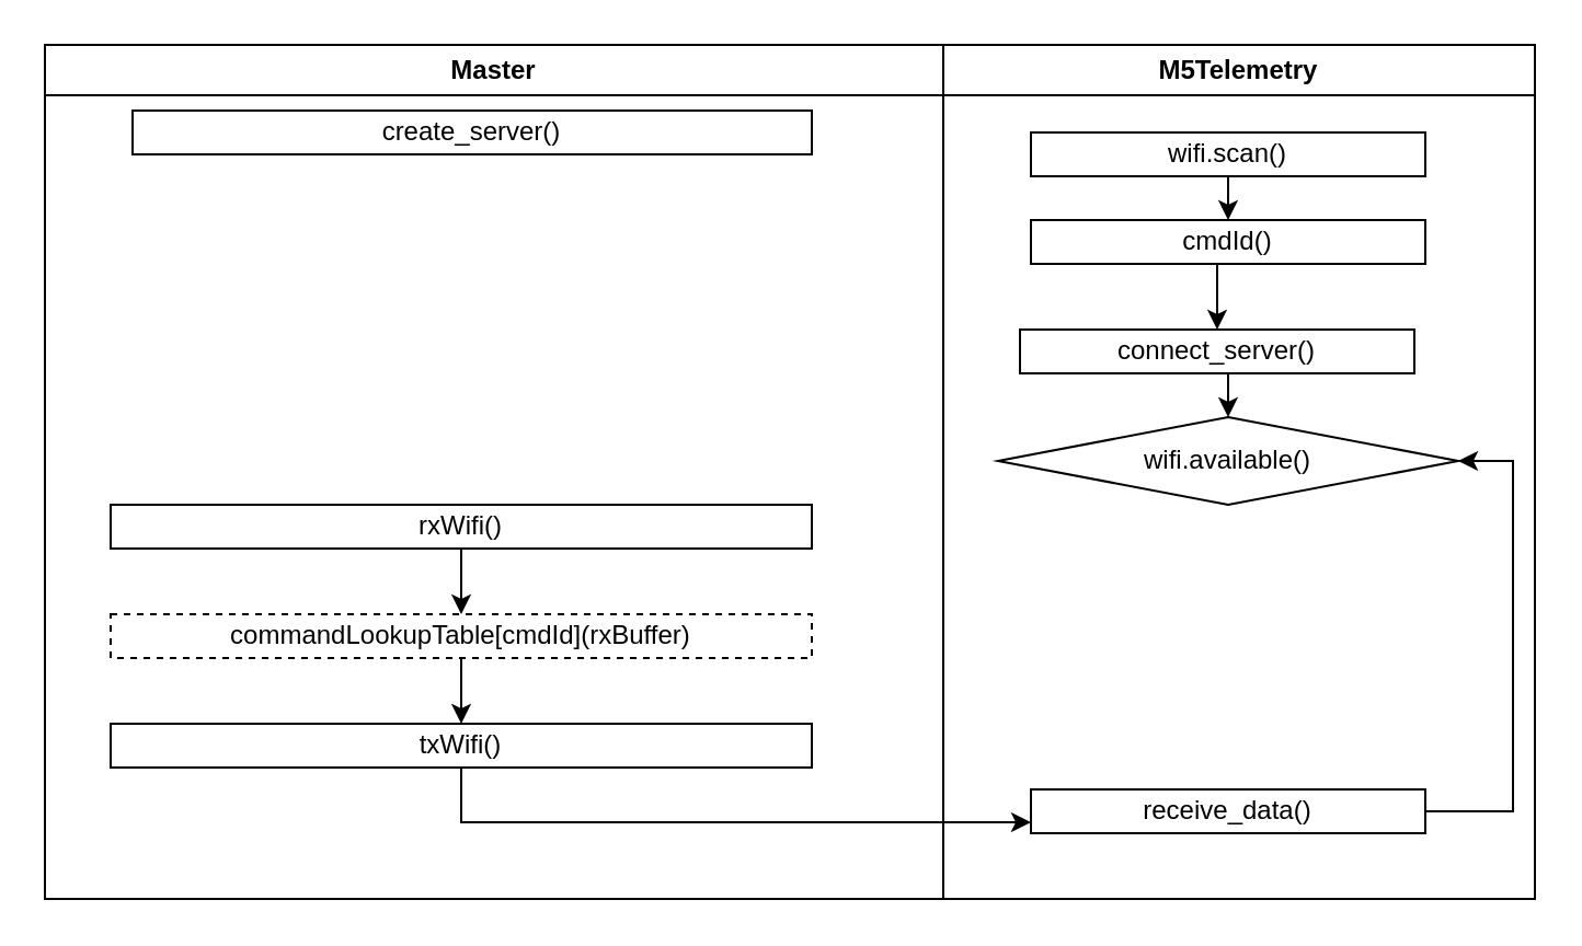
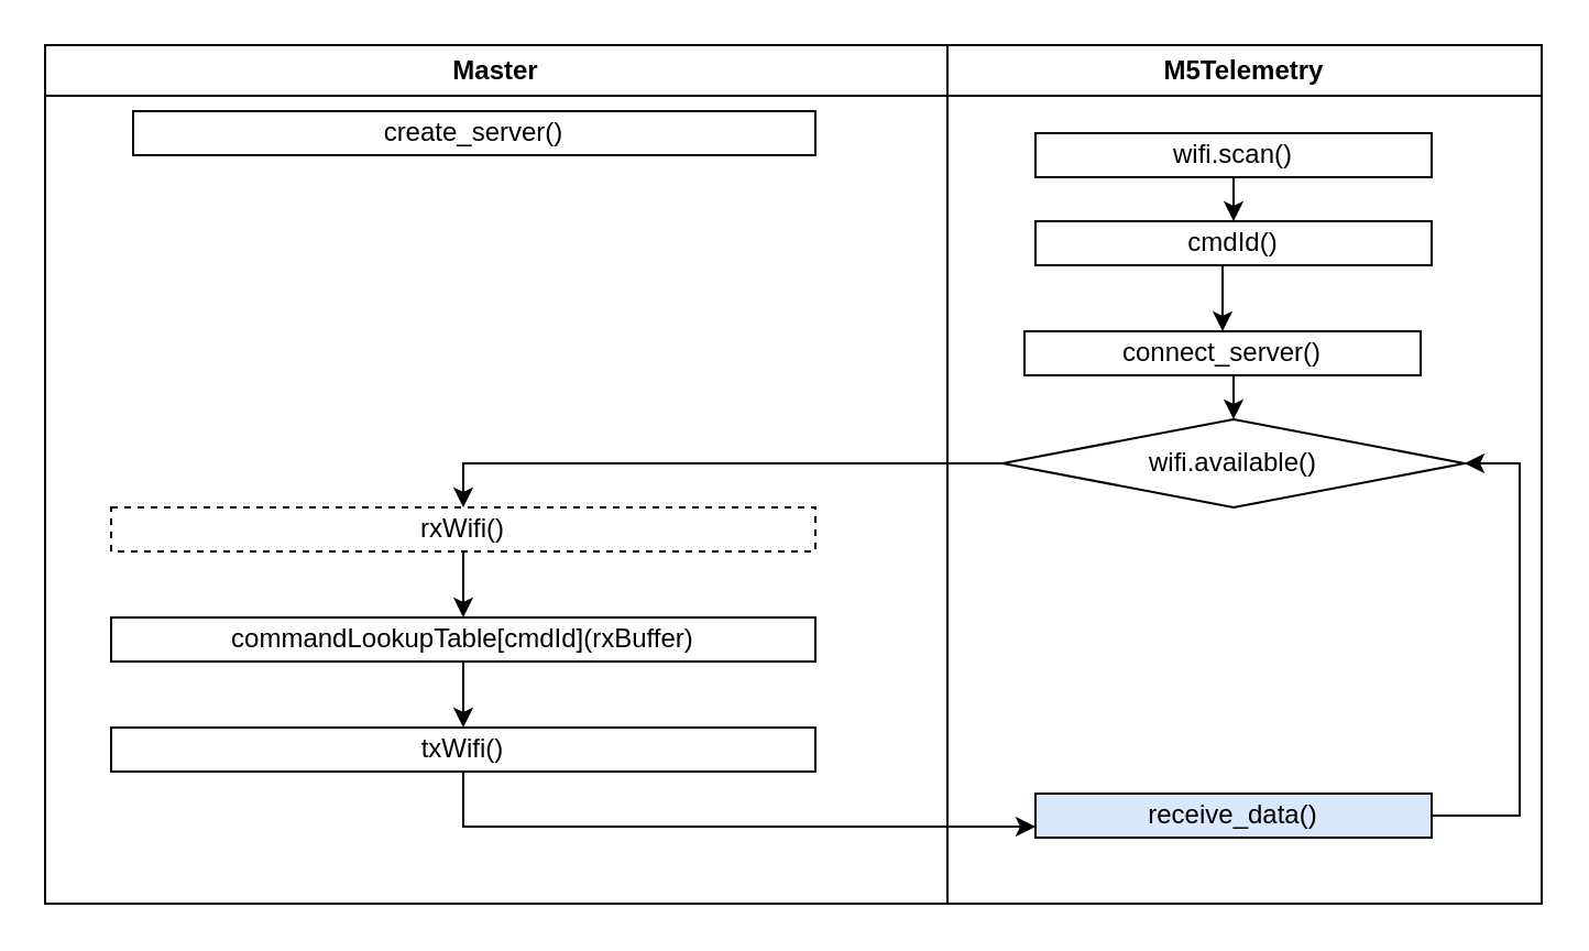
  <mxCell id="0" />
  <mxCell id="1" parent="0" />
  <mxCell id="2" value="M5Telemetry" style="swimlane;whiteSpace=wrap;html=1;" vertex="1" parent="1"><mxGeometry x="430" y="20" width="270" height="390" as="geometry" /></mxCell>
  <mxCell id="3" style="edgeStyle=orthogonalEdgeStyle;rounded=0;orthogonalLoop=1;jettySize=auto;html=1;exitX=0.5;exitY=1;exitDx=0;exitDy=0;entryX=0.5;entryY=0;entryDx=0;entryDy=0;" edge="1" parent="2" source="4" target="6"><mxGeometry relative="1" as="geometry" /></mxCell>
  <mxCell id="4" value="wifi.scan()" style="rounded=0;whiteSpace=wrap;html=1;" vertex="1" parent="2"><mxGeometry x="40" y="40" width="180" height="20" as="geometry" /></mxCell>
  <mxCell id="5" style="edgeStyle=orthogonalEdgeStyle;rounded=0;orthogonalLoop=1;jettySize=auto;html=1;exitX=0.5;exitY=1;exitDx=0;exitDy=0;entryX=0.5;entryY=0;entryDx=0;entryDy=0;" edge="1" parent="2" source="6" target="8"><mxGeometry relative="1" as="geometry" /></mxCell>
  <mxCell id="6" value="cmdId()" style="rounded=0;whiteSpace=wrap;html=1;" vertex="1" parent="2"><mxGeometry x="40" y="80" width="180" height="20" as="geometry" /></mxCell>
  <mxCell id="7" style="edgeStyle=orthogonalEdgeStyle;rounded=0;orthogonalLoop=1;jettySize=auto;html=1;exitX=0.5;exitY=1;exitDx=0;exitDy=0;entryX=0.5;entryY=0;entryDx=0;entryDy=0;" edge="1" parent="2" source="8" target="9"><mxGeometry relative="1" as="geometry" /></mxCell>
  <mxCell id="8" value="connect_server()" style="rounded=0;whiteSpace=wrap;html=1;" vertex="1" parent="2"><mxGeometry x="35" y="130" width="180" height="20" as="geometry" /></mxCell>
  <mxCell id="9" value="wifi.available()" style="rhombus;whiteSpace=wrap;html=1;" vertex="1" parent="2"><mxGeometry x="25" y="170" width="210" height="40" as="geometry" /></mxCell>
  <mxCell id="10" style="edgeStyle=orthogonalEdgeStyle;rounded=0;orthogonalLoop=1;jettySize=auto;html=1;exitX=1;exitY=0.5;exitDx=0;exitDy=0;entryX=1;entryY=0.5;entryDx=0;entryDy=0;" edge="1" parent="2" source="11" target="9"><mxGeometry relative="1" as="geometry"><Array as="points"><mxPoint x="260" y="350" /><mxPoint x="260" y="190" /></Array></mxGeometry></mxCell>
- <mxCell id="11" value="receive_data()" style="rounded=0;whiteSpace=wrap;html=1;" vertex="1" parent="2"><mxGeometry x="40" y="340" width="180" height="20" as="geometry" /></mxCell>
+ <mxCell id="11" value="receive_data()" style="rounded=0;whiteSpace=wrap;html=1;fillColor=#dae8fc;" vertex="1" parent="2"><mxGeometry x="40" y="340" width="180" height="20" as="geometry" /></mxCell>
  <mxCell id="12" value="Master" style="swimlane;whiteSpace=wrap;html=1;" vertex="1" parent="1"><mxGeometry x="20" y="20" width="410" height="390" as="geometry" /></mxCell>
  <mxCell id="13" value="create_server()" style="rounded=0;whiteSpace=wrap;html=1;" vertex="1" parent="12"><mxGeometry x="40" y="30" width="310" height="20" as="geometry" /></mxCell>
  <mxCell id="14" style="edgeStyle=orthogonalEdgeStyle;rounded=0;orthogonalLoop=1;jettySize=auto;html=1;exitX=0.5;exitY=1;exitDx=0;exitDy=0;entryX=0.5;entryY=0;entryDx=0;entryDy=0;" edge="1" parent="12" source="15" target="18"><mxGeometry relative="1" as="geometry" /></mxCell>
- <mxCell id="15" value="rxWifi()" style="rounded=0;whiteSpace=wrap;html=1;" vertex="1" parent="12"><mxGeometry x="30" y="210" width="320" height="20" as="geometry" /></mxCell>
+ <mxCell id="15" value="rxWifi()" style="rounded=0;whiteSpace=wrap;html=1;dashed=1;" vertex="1" parent="12"><mxGeometry x="30" y="210" width="320" height="20" as="geometry" /></mxCell>
  <mxCell id="16" style="edgeStyle=orthogonalEdgeStyle;rounded=0;orthogonalLoop=1;jettySize=auto;html=1;exitX=0.5;exitY=1;exitDx=0;exitDy=0;" edge="1" parent="12" source="13" target="13"><mxGeometry relative="1" as="geometry" /></mxCell>
  <mxCell id="17" style="edgeStyle=orthogonalEdgeStyle;rounded=0;orthogonalLoop=1;jettySize=auto;html=1;exitX=0.5;exitY=1;exitDx=0;exitDy=0;entryX=0.5;entryY=0;entryDx=0;entryDy=0;" edge="1" parent="12" source="18" target="19"><mxGeometry relative="1" as="geometry" /></mxCell>
- <mxCell id="18" value="commandLookupTable[cmdId](rxBuffer)" style="rounded=0;whiteSpace=wrap;html=1;dashed=1;" vertex="1" parent="12"><mxGeometry x="30" y="260" width="320" height="20" as="geometry" /></mxCell>
+ <mxCell id="18" value="commandLookupTable[cmdId](rxBuffer)" style="rounded=0;whiteSpace=wrap;html=1;" vertex="1" parent="12"><mxGeometry x="30" y="260" width="320" height="20" as="geometry" /></mxCell>
  <mxCell id="19" value="txWifi()" style="rounded=0;whiteSpace=wrap;html=1;" vertex="1" parent="12"><mxGeometry x="30" y="310" width="320" height="20" as="geometry" /></mxCell>
+ <mxCell id="20" style="edgeStyle=orthogonalEdgeStyle;rounded=0;orthogonalLoop=1;jettySize=auto;html=1;exitX=0;exitY=0.5;exitDx=0;exitDy=0;entryX=0.5;entryY=0;entryDx=0;entryDy=0;" edge="1" parent="1" source="9" target="15"><mxGeometry relative="1" as="geometry" /></mxCell>
  <mxCell id="21" style="edgeStyle=orthogonalEdgeStyle;rounded=0;orthogonalLoop=1;jettySize=auto;html=1;exitX=0.5;exitY=1;exitDx=0;exitDy=0;entryX=0;entryY=0.75;entryDx=0;entryDy=0;" edge="1" parent="1" source="19" target="11"><mxGeometry relative="1" as="geometry" /></mxCell>
